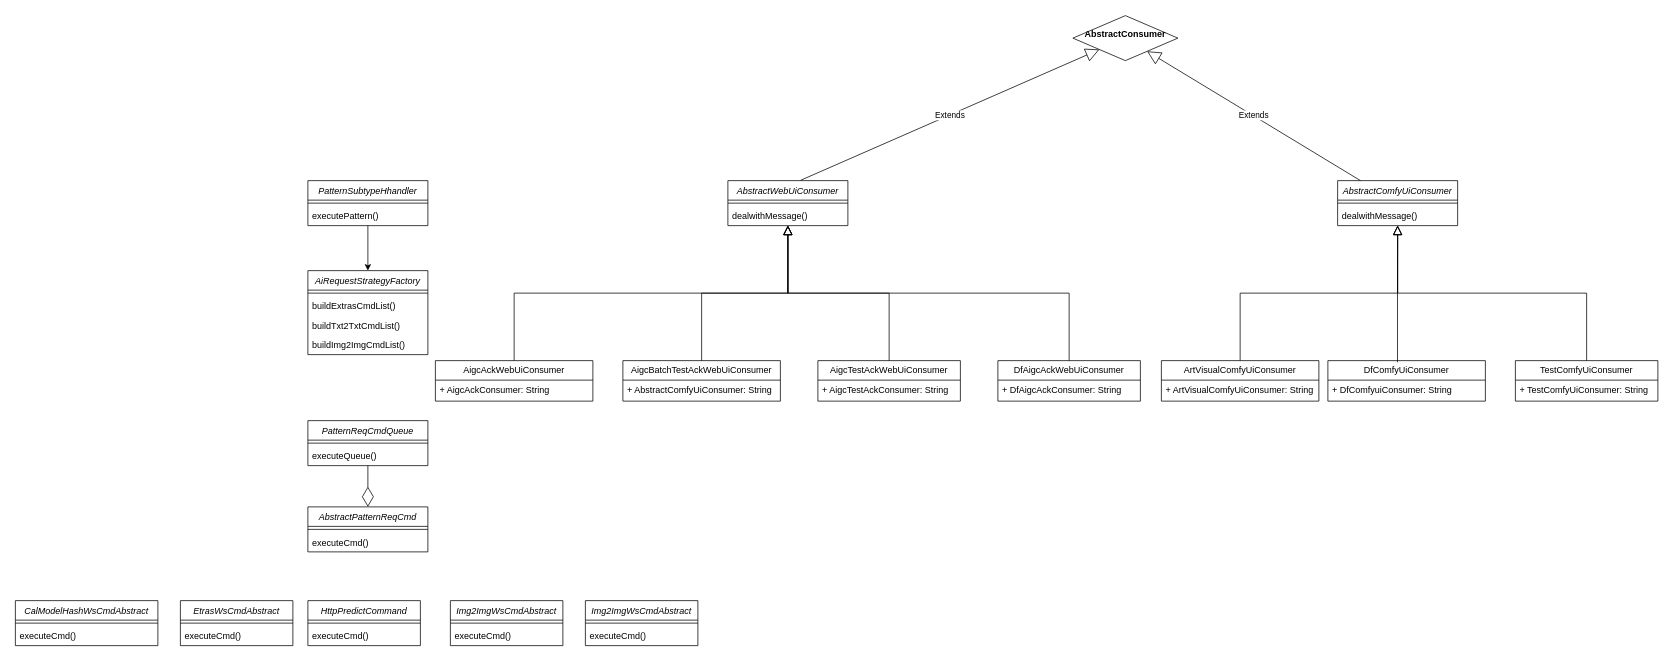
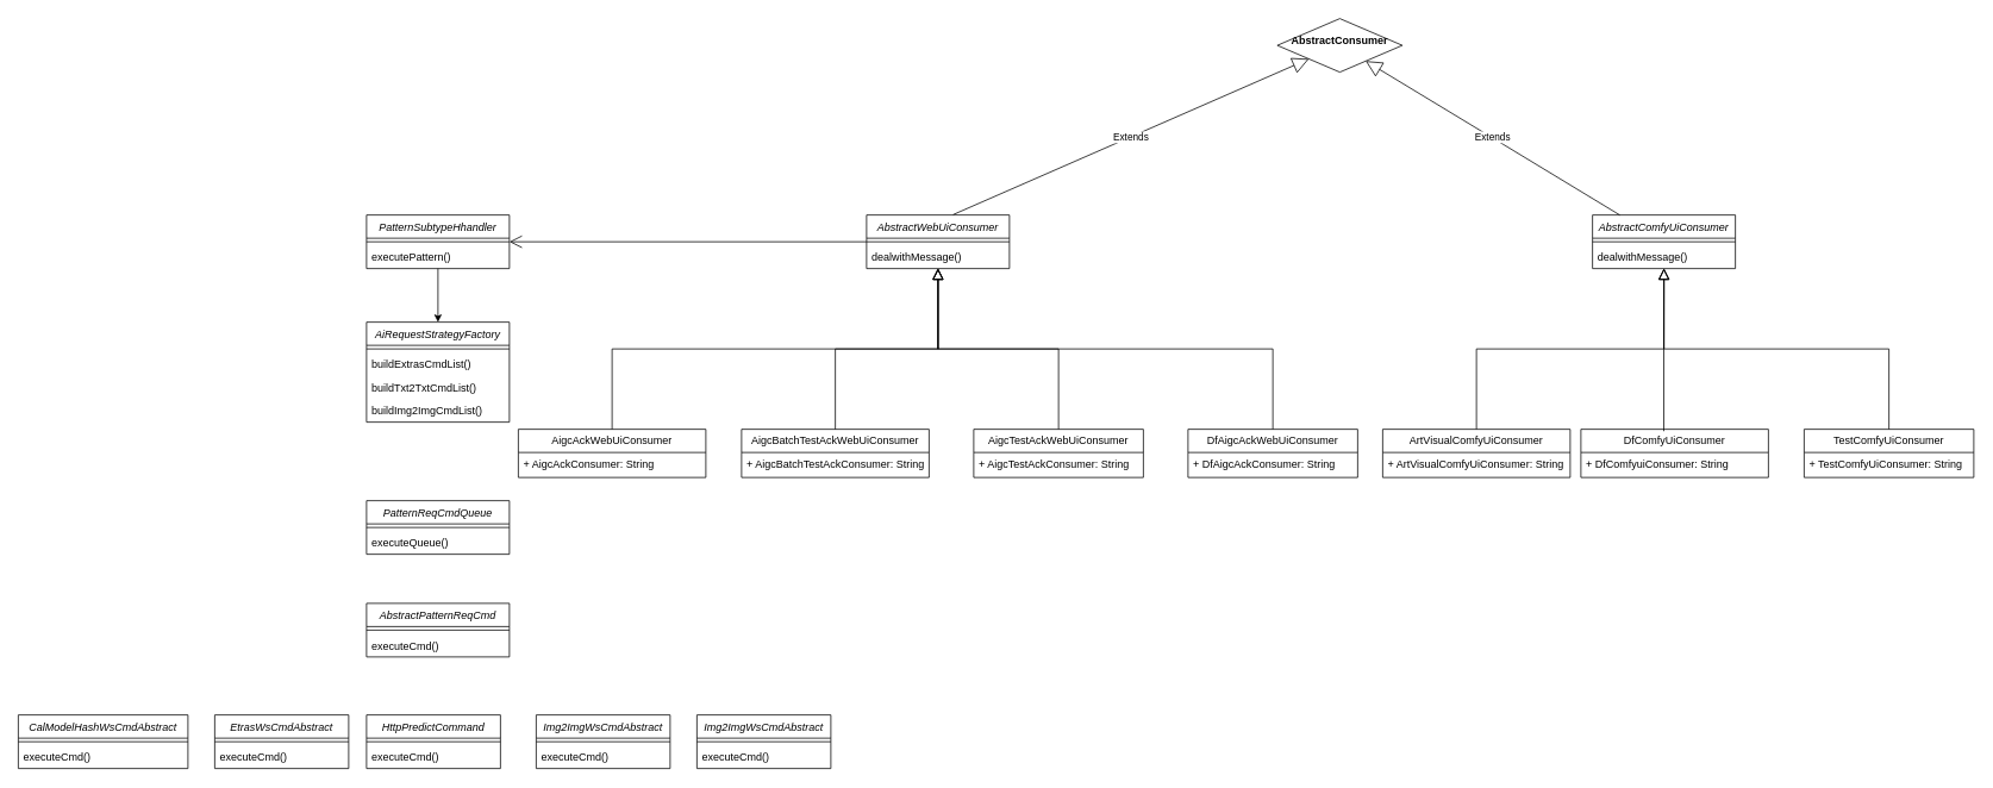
  <mxCell id="0" />
  <mxCell id="1" parent="0" />
  <mxCell id="2" value="AbstractWebUiConsumer" style="swimlane;fontStyle=2;align=center;verticalAlign=top;childLayout=stackLayout;horizontal=1;startSize=26;horizontalStack=0;resizeParent=1;resizeLast=0;collapsible=1;marginBottom=0;rounded=0;shadow=0;strokeWidth=1;" parent="1" vertex="1"><mxGeometry x="970" y="240" width="160" height="60" as="geometry"><mxRectangle x="230" y="140" width="160" height="26" as="alternateBounds" /></mxGeometry></mxCell>
  <mxCell id="3" value="" style="line;html=1;strokeWidth=1;align=left;verticalAlign=middle;spacingTop=-1;spacingLeft=3;spacingRight=3;rotatable=0;labelPosition=right;points=[];portConstraint=eastwest;" parent="2" vertex="1"><mxGeometry y="26" width="160" height="8" as="geometry" /></mxCell>
  <mxCell id="4" value="dealwithMessage()" style="text;align=left;verticalAlign=top;spacingLeft=4;spacingRight=4;overflow=hidden;rotatable=0;points=[[0,0.5],[1,0.5]];portConstraint=eastwest;" parent="2" vertex="1"><mxGeometry y="34" width="160" height="26" as="geometry" /></mxCell>
  <mxCell id="5" value="" style="endArrow=block;endSize=10;endFill=0;shadow=0;strokeWidth=1;rounded=0;edgeStyle=elbowEdgeStyle;elbow=vertical;" parent="1" source="13" target="2" edge="1"><mxGeometry width="160" relative="1" as="geometry"><mxPoint x="950" y="480" as="sourcePoint" /><mxPoint x="950" y="323" as="targetPoint" /></mxGeometry></mxCell>
  <mxCell id="6" value="" style="endArrow=block;endSize=10;endFill=0;shadow=0;strokeWidth=1;rounded=0;edgeStyle=elbowEdgeStyle;elbow=vertical;" parent="1" source="15" target="2" edge="1"><mxGeometry width="160" relative="1" as="geometry"><mxPoint x="1200" y="480" as="sourcePoint" /><mxPoint x="1060" y="391" as="targetPoint" /></mxGeometry></mxCell>
  <mxCell id="7" value="&lt;p style=&quot;margin:0px;margin-top:4px;text-align:center;&quot;&gt;&lt;br&gt;&lt;b&gt;AbstractConsumer&lt;/b&gt;&lt;/p&gt;" style="rhombus;verticalAlign=top;align=left;overflow=fill;fontSize=12;fontFamily=Helvetica;html=1;whiteSpace=wrap;" vertex="1" parent="1"><mxGeometry x="1430" y="20" width="140" height="60" as="geometry" /></mxCell>
  <mxCell id="8" value="Extends" style="endArrow=block;endSize=16;endFill=0;html=1;rounded=0;exitX=0.606;exitY=-0.007;exitDx=0;exitDy=0;exitPerimeter=0;" edge="1" parent="1" source="2" target="7"><mxGeometry width="160" relative="1" as="geometry"><mxPoint x="1160" y="150" as="sourcePoint" /><mxPoint x="1320" y="150" as="targetPoint" /><Array as="points" /></mxGeometry></mxCell>
  <mxCell id="9" value="" style="endArrow=block;endSize=10;endFill=0;shadow=0;strokeWidth=1;rounded=0;edgeStyle=elbowEdgeStyle;elbow=vertical;" edge="1" parent="1" source="17"><mxGeometry width="160" relative="1" as="geometry"><mxPoint x="1430" y="480" as="sourcePoint" /><mxPoint x="1050" y="300" as="targetPoint" /></mxGeometry></mxCell>
  <mxCell id="10" value="" style="endArrow=block;endSize=10;endFill=0;shadow=0;strokeWidth=1;rounded=0;edgeStyle=elbowEdgeStyle;elbow=vertical;" edge="1" parent="1" source="11" target="2"><mxGeometry width="160" relative="1" as="geometry"><mxPoint x="760" y="480" as="sourcePoint" /><mxPoint x="1060" y="310" as="targetPoint" /></mxGeometry></mxCell>
  <mxCell id="11" value="AigcAckWebUiConsumer" style="swimlane;fontStyle=0;childLayout=stackLayout;horizontal=1;startSize=26;fillColor=none;horizontalStack=0;resizeParent=1;resizeParentMax=0;resizeLast=0;collapsible=1;marginBottom=0;whiteSpace=wrap;html=1;" vertex="1" parent="1"><mxGeometry x="580" y="480" width="210" height="54" as="geometry" /></mxCell>
  <mxCell id="12" value="+ AigcAckConsumer: String" style="text;strokeColor=none;fillColor=none;align=left;verticalAlign=top;spacingLeft=4;spacingRight=4;overflow=hidden;rotatable=0;points=[[0,0.5],[1,0.5]];portConstraint=eastwest;whiteSpace=wrap;html=1;" vertex="1" parent="11"><mxGeometry y="26" width="210" height="28" as="geometry" /></mxCell>
  <mxCell id="13" value="AigcBatchTestAckWebUiConsumer" style="swimlane;fontStyle=0;childLayout=stackLayout;horizontal=1;startSize=26;fillColor=none;horizontalStack=0;resizeParent=1;resizeParentMax=0;resizeLast=0;collapsible=1;marginBottom=0;whiteSpace=wrap;html=1;" vertex="1" parent="1"><mxGeometry x="830" y="480" width="210" height="54" as="geometry" /></mxCell>
- <mxCell id="14" value="+ AbstractComfyUiConsumer: String" style="text;strokeColor=none;fillColor=none;align=left;verticalAlign=top;spacingLeft=4;spacingRight=4;overflow=hidden;rotatable=0;points=[[0,0.5],[1,0.5]];portConstraint=eastwest;whiteSpace=wrap;html=1;" vertex="1" parent="13"><mxGeometry y="26" width="210" height="28" as="geometry" /></mxCell>
+ <mxCell id="14" value="+ AigcBatchTestAckConsumer: String" style="text;strokeColor=none;fillColor=none;align=left;verticalAlign=top;spacingLeft=4;spacingRight=4;overflow=hidden;rotatable=0;points=[[0,0.5],[1,0.5]];portConstraint=eastwest;whiteSpace=wrap;html=1;" vertex="1" parent="13"><mxGeometry y="26" width="210" height="28" as="geometry" /></mxCell>
  <mxCell id="15" value="AigcTestAckWebUiConsumer" style="swimlane;fontStyle=0;childLayout=stackLayout;horizontal=1;startSize=26;fillColor=none;horizontalStack=0;resizeParent=1;resizeParentMax=0;resizeLast=0;collapsible=1;marginBottom=0;whiteSpace=wrap;html=1;" vertex="1" parent="1"><mxGeometry x="1090" y="480" width="190" height="54" as="geometry" /></mxCell>
  <mxCell id="16" value="+ AigcTestAckConsumer: String" style="text;strokeColor=none;fillColor=none;align=left;verticalAlign=top;spacingLeft=4;spacingRight=4;overflow=hidden;rotatable=0;points=[[0,0.5],[1,0.5]];portConstraint=eastwest;whiteSpace=wrap;html=1;" vertex="1" parent="15"><mxGeometry y="26" width="190" height="28" as="geometry" /></mxCell>
  <mxCell id="17" value="DfAigcAckWebUiConsumer" style="swimlane;fontStyle=0;childLayout=stackLayout;horizontal=1;startSize=26;fillColor=none;horizontalStack=0;resizeParent=1;resizeParentMax=0;resizeLast=0;collapsible=1;marginBottom=0;whiteSpace=wrap;html=1;" vertex="1" parent="1"><mxGeometry x="1330" y="480" width="190" height="54" as="geometry" /></mxCell>
  <mxCell id="18" value="+ DfAigcAckConsumer: String" style="text;strokeColor=none;fillColor=none;align=left;verticalAlign=top;spacingLeft=4;spacingRight=4;overflow=hidden;rotatable=0;points=[[0,0.5],[1,0.5]];portConstraint=eastwest;whiteSpace=wrap;html=1;" vertex="1" parent="17"><mxGeometry y="26" width="190" height="28" as="geometry" /></mxCell>
  <mxCell id="19" value="AbstractComfyUiConsumer" style="swimlane;fontStyle=2;align=center;verticalAlign=top;childLayout=stackLayout;horizontal=1;startSize=26;horizontalStack=0;resizeParent=1;resizeLast=0;collapsible=1;marginBottom=0;rounded=0;shadow=0;strokeWidth=1;" vertex="1" parent="1"><mxGeometry x="1783" y="240" width="160" height="60" as="geometry"><mxRectangle x="230" y="140" width="160" height="26" as="alternateBounds" /></mxGeometry></mxCell>
  <mxCell id="20" value="" style="line;html=1;strokeWidth=1;align=left;verticalAlign=middle;spacingTop=-1;spacingLeft=3;spacingRight=3;rotatable=0;labelPosition=right;points=[];portConstraint=eastwest;" vertex="1" parent="19"><mxGeometry y="26" width="160" height="8" as="geometry" /></mxCell>
  <mxCell id="21" value="dealwithMessage()" style="text;align=left;verticalAlign=top;spacingLeft=4;spacingRight=4;overflow=hidden;rotatable=0;points=[[0,0.5],[1,0.5]];portConstraint=eastwest;" vertex="1" parent="19"><mxGeometry y="34" width="160" height="26" as="geometry" /></mxCell>
  <mxCell id="22" value="" style="endArrow=block;endSize=10;endFill=0;shadow=0;strokeWidth=1;rounded=0;edgeStyle=elbowEdgeStyle;elbow=vertical;exitX=0.442;exitY=0.04;exitDx=0;exitDy=0;exitPerimeter=0;" edge="1" parent="1" source="27" target="19"><mxGeometry width="160" relative="1" as="geometry"><mxPoint x="1860" y="450" as="sourcePoint" /><mxPoint x="1763" y="333" as="targetPoint" /></mxGeometry></mxCell>
  <mxCell id="23" value="" style="endArrow=block;endSize=10;endFill=0;shadow=0;strokeWidth=1;rounded=0;edgeStyle=elbowEdgeStyle;elbow=vertical;" edge="1" parent="1" source="29" target="19"><mxGeometry width="160" relative="1" as="geometry"><mxPoint x="2013" y="490" as="sourcePoint" /><mxPoint x="1873" y="401" as="targetPoint" /></mxGeometry></mxCell>
  <mxCell id="24" value="" style="endArrow=block;endSize=10;endFill=0;shadow=0;strokeWidth=1;rounded=0;edgeStyle=elbowEdgeStyle;elbow=vertical;" edge="1" parent="1" source="25" target="19"><mxGeometry width="160" relative="1" as="geometry"><mxPoint x="1380" y="680" as="sourcePoint" /><mxPoint x="1680" y="510" as="targetPoint" /></mxGeometry></mxCell>
  <mxCell id="25" value="ArtVisualComfyUiConsumer" style="swimlane;fontStyle=0;childLayout=stackLayout;horizontal=1;startSize=26;fillColor=none;horizontalStack=0;resizeParent=1;resizeParentMax=0;resizeLast=0;collapsible=1;marginBottom=0;whiteSpace=wrap;html=1;" vertex="1" parent="1"><mxGeometry x="1548" y="480" width="210" height="54" as="geometry" /></mxCell>
  <mxCell id="26" value="+ ArtVisualComfyUiConsumer: String" style="text;strokeColor=none;fillColor=none;align=left;verticalAlign=top;spacingLeft=4;spacingRight=4;overflow=hidden;rotatable=0;points=[[0,0.5],[1,0.5]];portConstraint=eastwest;whiteSpace=wrap;html=1;" vertex="1" parent="25"><mxGeometry y="26" width="210" height="28" as="geometry" /></mxCell>
  <mxCell id="27" value="DfComfyUiConsumer" style="swimlane;fontStyle=0;childLayout=stackLayout;horizontal=1;startSize=26;fillColor=none;horizontalStack=0;resizeParent=1;resizeParentMax=0;resizeLast=0;collapsible=1;marginBottom=0;whiteSpace=wrap;html=1;" vertex="1" parent="1"><mxGeometry x="1770" y="480" width="210" height="54" as="geometry" /></mxCell>
  <mxCell id="28" value="+ DfComfyuiConsumer: String" style="text;strokeColor=none;fillColor=none;align=left;verticalAlign=top;spacingLeft=4;spacingRight=4;overflow=hidden;rotatable=0;points=[[0,0.5],[1,0.5]];portConstraint=eastwest;whiteSpace=wrap;html=1;" vertex="1" parent="27"><mxGeometry y="26" width="210" height="28" as="geometry" /></mxCell>
  <mxCell id="29" value="TestComfyUiConsumer" style="swimlane;fontStyle=0;childLayout=stackLayout;horizontal=1;startSize=26;fillColor=none;horizontalStack=0;resizeParent=1;resizeParentMax=0;resizeLast=0;collapsible=1;marginBottom=0;whiteSpace=wrap;html=1;" vertex="1" parent="1"><mxGeometry x="2020" y="480" width="190" height="54" as="geometry" /></mxCell>
  <mxCell id="30" value="+ TestComfyUiConsumer: String" style="text;strokeColor=none;fillColor=none;align=left;verticalAlign=top;spacingLeft=4;spacingRight=4;overflow=hidden;rotatable=0;points=[[0,0.5],[1,0.5]];portConstraint=eastwest;whiteSpace=wrap;html=1;" vertex="1" parent="29"><mxGeometry y="26" width="190" height="28" as="geometry" /></mxCell>
  <mxCell id="31" value="Extends" style="endArrow=block;endSize=16;endFill=0;html=1;rounded=0;" edge="1" parent="1" source="19" target="7"><mxGeometry x="0.001" width="160" relative="1" as="geometry"><mxPoint x="1560" y="270" as="sourcePoint" /><mxPoint x="1720" y="270" as="targetPoint" /><Array as="points" /><mxPoint as="offset" /></mxGeometry></mxCell>
  <mxCell id="32" style="edgeStyle=orthogonalEdgeStyle;rounded=0;orthogonalLoop=1;jettySize=auto;html=1;" edge="1" parent="1" source="33" target="37"><mxGeometry relative="1" as="geometry" /></mxCell>
  <mxCell id="33" value="PatternSubtypeHhandler" style="swimlane;fontStyle=2;align=center;verticalAlign=top;childLayout=stackLayout;horizontal=1;startSize=26;horizontalStack=0;resizeParent=1;resizeLast=0;collapsible=1;marginBottom=0;rounded=0;shadow=0;strokeWidth=1;" vertex="1" parent="1"><mxGeometry x="410" y="240" width="160" height="60" as="geometry"><mxRectangle x="230" y="140" width="160" height="26" as="alternateBounds" /></mxGeometry></mxCell>
  <mxCell id="34" value="" style="line;html=1;strokeWidth=1;align=left;verticalAlign=middle;spacingTop=-1;spacingLeft=3;spacingRight=3;rotatable=0;labelPosition=right;points=[];portConstraint=eastwest;" vertex="1" parent="33"><mxGeometry y="26" width="160" height="8" as="geometry" /></mxCell>
  <mxCell id="35" value="executePattern()" style="text;align=left;verticalAlign=top;spacingLeft=4;spacingRight=4;overflow=hidden;rotatable=0;points=[[0,0.5],[1,0.5]];portConstraint=eastwest;" vertex="1" parent="33"><mxGeometry y="34" width="160" height="26" as="geometry" /></mxCell>
+ <mxCell id="36" value="" style="endArrow=open;endFill=1;endSize=12;html=1;rounded=0;" edge="1" parent="1" source="2" target="33"><mxGeometry width="160" relative="1" as="geometry"><mxPoint x="730" y="320" as="sourcePoint" /><mxPoint x="890" y="320" as="targetPoint" /></mxGeometry></mxCell>
  <mxCell id="37" value="AiRequestStrategyFactory" style="swimlane;fontStyle=2;align=center;verticalAlign=top;childLayout=stackLayout;horizontal=1;startSize=26;horizontalStack=0;resizeParent=1;resizeLast=0;collapsible=1;marginBottom=0;rounded=0;shadow=0;strokeWidth=1;" vertex="1" parent="1"><mxGeometry x="410" y="360" width="160" height="112" as="geometry"><mxRectangle x="230" y="140" width="160" height="26" as="alternateBounds" /></mxGeometry></mxCell>
  <mxCell id="38" value="" style="line;html=1;strokeWidth=1;align=left;verticalAlign=middle;spacingTop=-1;spacingLeft=3;spacingRight=3;rotatable=0;labelPosition=right;points=[];portConstraint=eastwest;" vertex="1" parent="37"><mxGeometry y="26" width="160" height="8" as="geometry" /></mxCell>
  <mxCell id="39" value="buildExtrasCmdList()" style="text;align=left;verticalAlign=top;spacingLeft=4;spacingRight=4;overflow=hidden;rotatable=0;points=[[0,0.5],[1,0.5]];portConstraint=eastwest;" vertex="1" parent="37"><mxGeometry y="34" width="160" height="26" as="geometry" /></mxCell>
  <mxCell id="40" value="buildTxt2TxtCmdList()" style="text;align=left;verticalAlign=top;spacingLeft=4;spacingRight=4;overflow=hidden;rotatable=0;points=[[0,0.5],[1,0.5]];portConstraint=eastwest;" vertex="1" parent="37"><mxGeometry y="60" width="160" height="26" as="geometry" /></mxCell>
  <mxCell id="41" value="buildImg2ImgCmdList()" style="text;align=left;verticalAlign=top;spacingLeft=4;spacingRight=4;overflow=hidden;rotatable=0;points=[[0,0.5],[1,0.5]];portConstraint=eastwest;" vertex="1" parent="37"><mxGeometry y="86" width="160" height="26" as="geometry" /></mxCell>
  <mxCell id="42" value="PatternReqCmdQueue" style="swimlane;fontStyle=2;align=center;verticalAlign=top;childLayout=stackLayout;horizontal=1;startSize=26;horizontalStack=0;resizeParent=1;resizeLast=0;collapsible=1;marginBottom=0;rounded=0;shadow=0;strokeWidth=1;" vertex="1" parent="1"><mxGeometry x="410" y="560" width="160" height="60" as="geometry"><mxRectangle x="230" y="140" width="160" height="26" as="alternateBounds" /></mxGeometry></mxCell>
  <mxCell id="43" value="" style="line;html=1;strokeWidth=1;align=left;verticalAlign=middle;spacingTop=-1;spacingLeft=3;spacingRight=3;rotatable=0;labelPosition=right;points=[];portConstraint=eastwest;" vertex="1" parent="42"><mxGeometry y="26" width="160" height="8" as="geometry" /></mxCell>
  <mxCell id="44" value="executeQueue()" style="text;align=left;verticalAlign=top;spacingLeft=4;spacingRight=4;overflow=hidden;rotatable=0;points=[[0,0.5],[1,0.5]];portConstraint=eastwest;" vertex="1" parent="42"><mxGeometry y="34" width="160" height="26" as="geometry" /></mxCell>
  <mxCell id="45" value="AbstractPatternReqCmd" style="swimlane;fontStyle=2;align=center;verticalAlign=top;childLayout=stackLayout;horizontal=1;startSize=26;horizontalStack=0;resizeParent=1;resizeLast=0;collapsible=1;marginBottom=0;rounded=0;shadow=0;strokeWidth=1;" vertex="1" parent="1"><mxGeometry x="410" y="675" width="160" height="60" as="geometry"><mxRectangle x="230" y="140" width="160" height="26" as="alternateBounds" /></mxGeometry></mxCell>
  <mxCell id="46" value="" style="line;html=1;strokeWidth=1;align=left;verticalAlign=middle;spacingTop=-1;spacingLeft=3;spacingRight=3;rotatable=0;labelPosition=right;points=[];portConstraint=eastwest;" vertex="1" parent="45"><mxGeometry y="26" width="160" height="8" as="geometry" /></mxCell>
  <mxCell id="47" value="executeCmd()" style="text;align=left;verticalAlign=top;spacingLeft=4;spacingRight=4;overflow=hidden;rotatable=0;points=[[0,0.5],[1,0.5]];portConstraint=eastwest;" vertex="1" parent="45"><mxGeometry y="34" width="160" height="26" as="geometry" /></mxCell>
- <mxCell id="48" value="" style="endArrow=diamondThin;endFill=0;endSize=24;html=1;rounded=0;" edge="1" parent="1" source="42" target="45"><mxGeometry width="160" relative="1" as="geometry"><mxPoint x="620" y="690" as="sourcePoint" /><mxPoint x="780" y="690" as="targetPoint" /></mxGeometry></mxCell>
  <mxCell id="49" value="CalModelHashWsCmdAbstract" style="swimlane;fontStyle=2;align=center;verticalAlign=top;childLayout=stackLayout;horizontal=1;startSize=26;horizontalStack=0;resizeParent=1;resizeLast=0;collapsible=1;marginBottom=0;rounded=0;shadow=0;strokeWidth=1;" vertex="1" parent="1"><mxGeometry x="20" y="800" width="190" height="60" as="geometry"><mxRectangle x="230" y="140" width="160" height="26" as="alternateBounds" /></mxGeometry></mxCell>
  <mxCell id="50" value="" style="line;html=1;strokeWidth=1;align=left;verticalAlign=middle;spacingTop=-1;spacingLeft=3;spacingRight=3;rotatable=0;labelPosition=right;points=[];portConstraint=eastwest;" vertex="1" parent="49"><mxGeometry y="26" width="190" height="8" as="geometry" /></mxCell>
  <mxCell id="51" value="executeCmd()" style="text;align=left;verticalAlign=top;spacingLeft=4;spacingRight=4;overflow=hidden;rotatable=0;points=[[0,0.5],[1,0.5]];portConstraint=eastwest;" vertex="1" parent="49"><mxGeometry y="34" width="190" height="26" as="geometry" /></mxCell>
  <mxCell id="52" value="EtrasWsCmdAbstract" style="swimlane;fontStyle=2;align=center;verticalAlign=top;childLayout=stackLayout;horizontal=1;startSize=26;horizontalStack=0;resizeParent=1;resizeLast=0;collapsible=1;marginBottom=0;rounded=0;shadow=0;strokeWidth=1;" vertex="1" parent="1"><mxGeometry x="240" y="800" width="150" height="60" as="geometry"><mxRectangle x="230" y="140" width="160" height="26" as="alternateBounds" /></mxGeometry></mxCell>
  <mxCell id="53" value="" style="line;html=1;strokeWidth=1;align=left;verticalAlign=middle;spacingTop=-1;spacingLeft=3;spacingRight=3;rotatable=0;labelPosition=right;points=[];portConstraint=eastwest;" vertex="1" parent="52"><mxGeometry y="26" width="150" height="8" as="geometry" /></mxCell>
  <mxCell id="54" value="executeCmd()" style="text;align=left;verticalAlign=top;spacingLeft=4;spacingRight=4;overflow=hidden;rotatable=0;points=[[0,0.5],[1,0.5]];portConstraint=eastwest;" vertex="1" parent="52"><mxGeometry y="34" width="150" height="26" as="geometry" /></mxCell>
  <mxCell id="55" value="HttpPredictCommand" style="swimlane;fontStyle=2;align=center;verticalAlign=top;childLayout=stackLayout;horizontal=1;startSize=26;horizontalStack=0;resizeParent=1;resizeLast=0;collapsible=1;marginBottom=0;rounded=0;shadow=0;strokeWidth=1;" vertex="1" parent="1"><mxGeometry x="410" y="800" width="150" height="60" as="geometry"><mxRectangle x="230" y="140" width="160" height="26" as="alternateBounds" /></mxGeometry></mxCell>
  <mxCell id="56" value="" style="line;html=1;strokeWidth=1;align=left;verticalAlign=middle;spacingTop=-1;spacingLeft=3;spacingRight=3;rotatable=0;labelPosition=right;points=[];portConstraint=eastwest;" vertex="1" parent="55"><mxGeometry y="26" width="150" height="8" as="geometry" /></mxCell>
  <mxCell id="57" value="executeCmd()" style="text;align=left;verticalAlign=top;spacingLeft=4;spacingRight=4;overflow=hidden;rotatable=0;points=[[0,0.5],[1,0.5]];portConstraint=eastwest;" vertex="1" parent="55"><mxGeometry y="34" width="150" height="26" as="geometry" /></mxCell>
  <mxCell id="58" value="Img2ImgWsCmdAbstract" style="swimlane;fontStyle=2;align=center;verticalAlign=top;childLayout=stackLayout;horizontal=1;startSize=26;horizontalStack=0;resizeParent=1;resizeLast=0;collapsible=1;marginBottom=0;rounded=0;shadow=0;strokeWidth=1;" vertex="1" parent="1"><mxGeometry x="600" y="800" width="150" height="60" as="geometry"><mxRectangle x="230" y="140" width="160" height="26" as="alternateBounds" /></mxGeometry></mxCell>
  <mxCell id="59" value="" style="line;html=1;strokeWidth=1;align=left;verticalAlign=middle;spacingTop=-1;spacingLeft=3;spacingRight=3;rotatable=0;labelPosition=right;points=[];portConstraint=eastwest;" vertex="1" parent="58"><mxGeometry y="26" width="150" height="8" as="geometry" /></mxCell>
  <mxCell id="60" value="executeCmd()" style="text;align=left;verticalAlign=top;spacingLeft=4;spacingRight=4;overflow=hidden;rotatable=0;points=[[0,0.5],[1,0.5]];portConstraint=eastwest;" vertex="1" parent="58"><mxGeometry y="34" width="150" height="26" as="geometry" /></mxCell>
  <mxCell id="61" value="Img2ImgWsCmdAbstract" style="swimlane;fontStyle=2;align=center;verticalAlign=top;childLayout=stackLayout;horizontal=1;startSize=26;horizontalStack=0;resizeParent=1;resizeLast=0;collapsible=1;marginBottom=0;rounded=0;shadow=0;strokeWidth=1;" vertex="1" parent="1"><mxGeometry x="780" y="800" width="150" height="60" as="geometry"><mxRectangle x="230" y="140" width="160" height="26" as="alternateBounds" /></mxGeometry></mxCell>
  <mxCell id="62" value="" style="line;html=1;strokeWidth=1;align=left;verticalAlign=middle;spacingTop=-1;spacingLeft=3;spacingRight=3;rotatable=0;labelPosition=right;points=[];portConstraint=eastwest;" vertex="1" parent="61"><mxGeometry y="26" width="150" height="8" as="geometry" /></mxCell>
  <mxCell id="63" value="executeCmd()" style="text;align=left;verticalAlign=top;spacingLeft=4;spacingRight=4;overflow=hidden;rotatable=0;points=[[0,0.5],[1,0.5]];portConstraint=eastwest;" vertex="1" parent="61"><mxGeometry y="34" width="150" height="26" as="geometry" /></mxCell>
